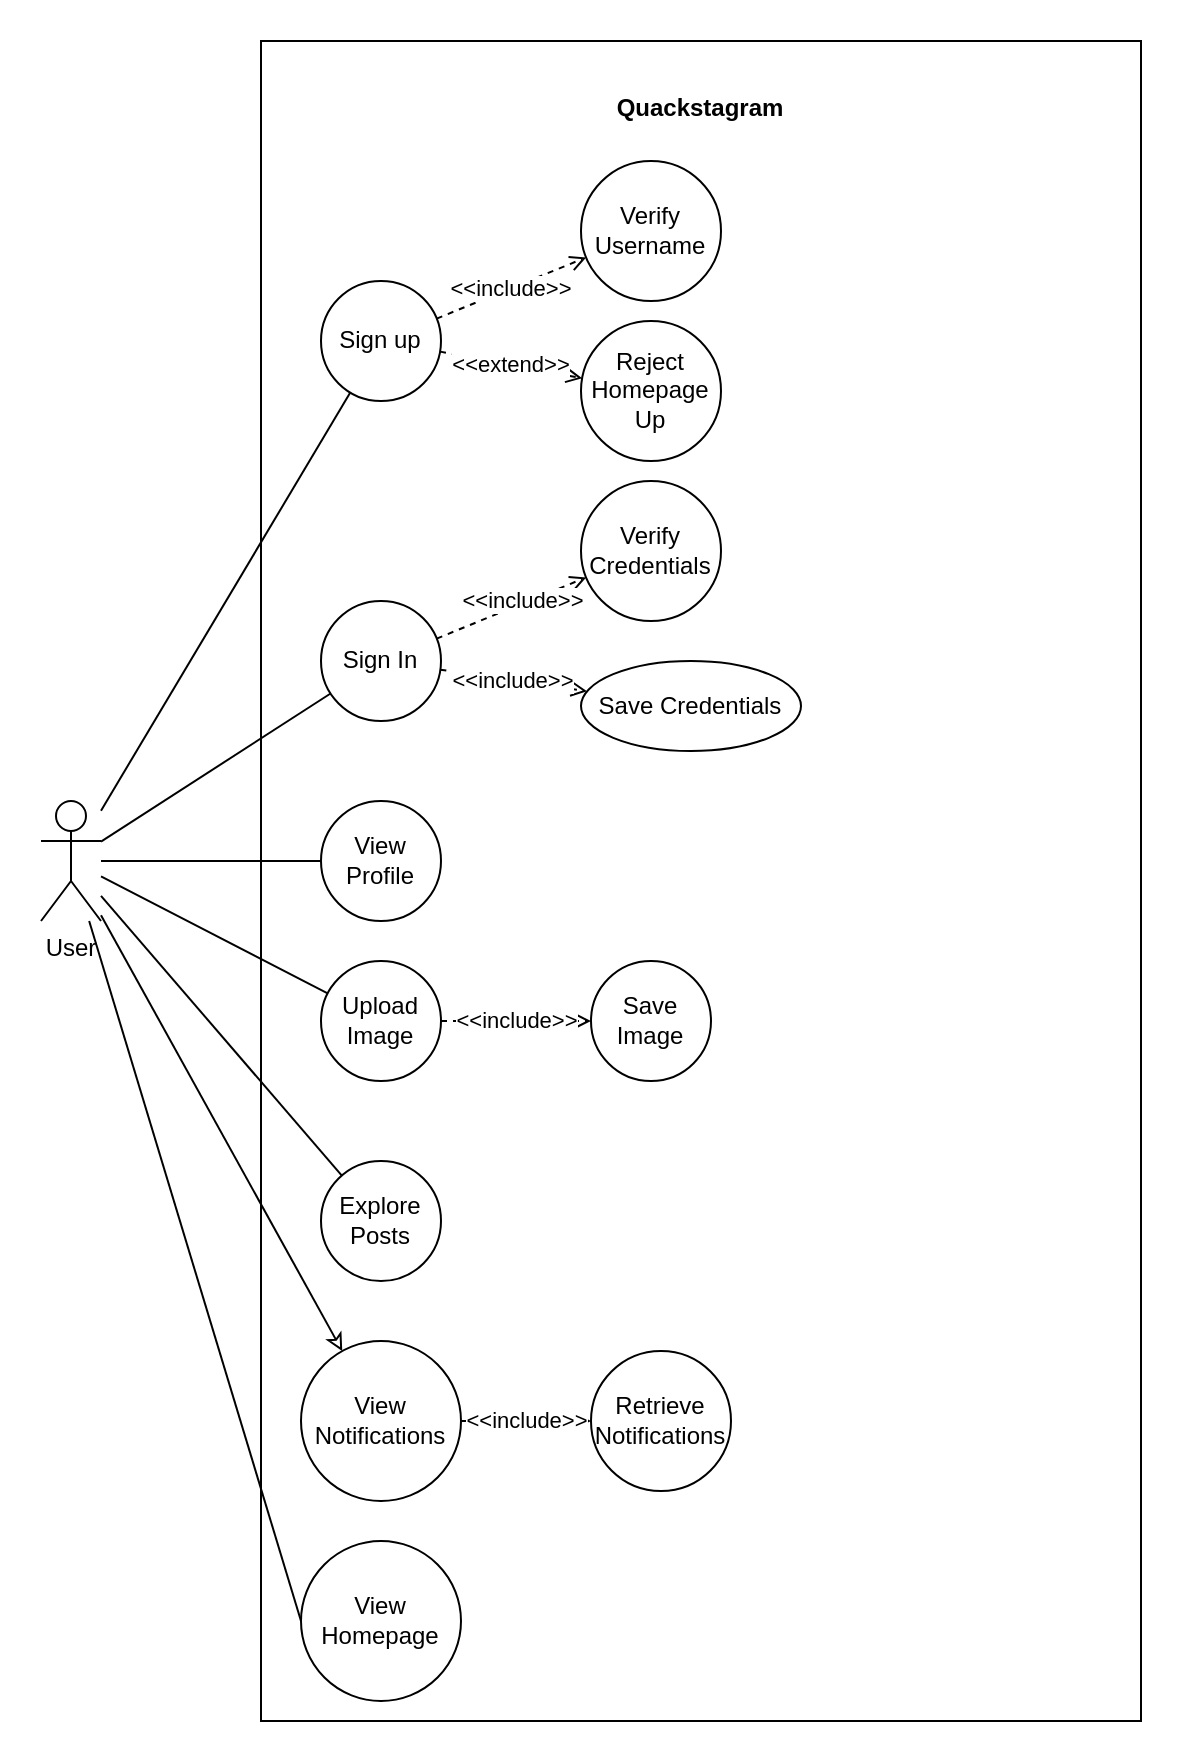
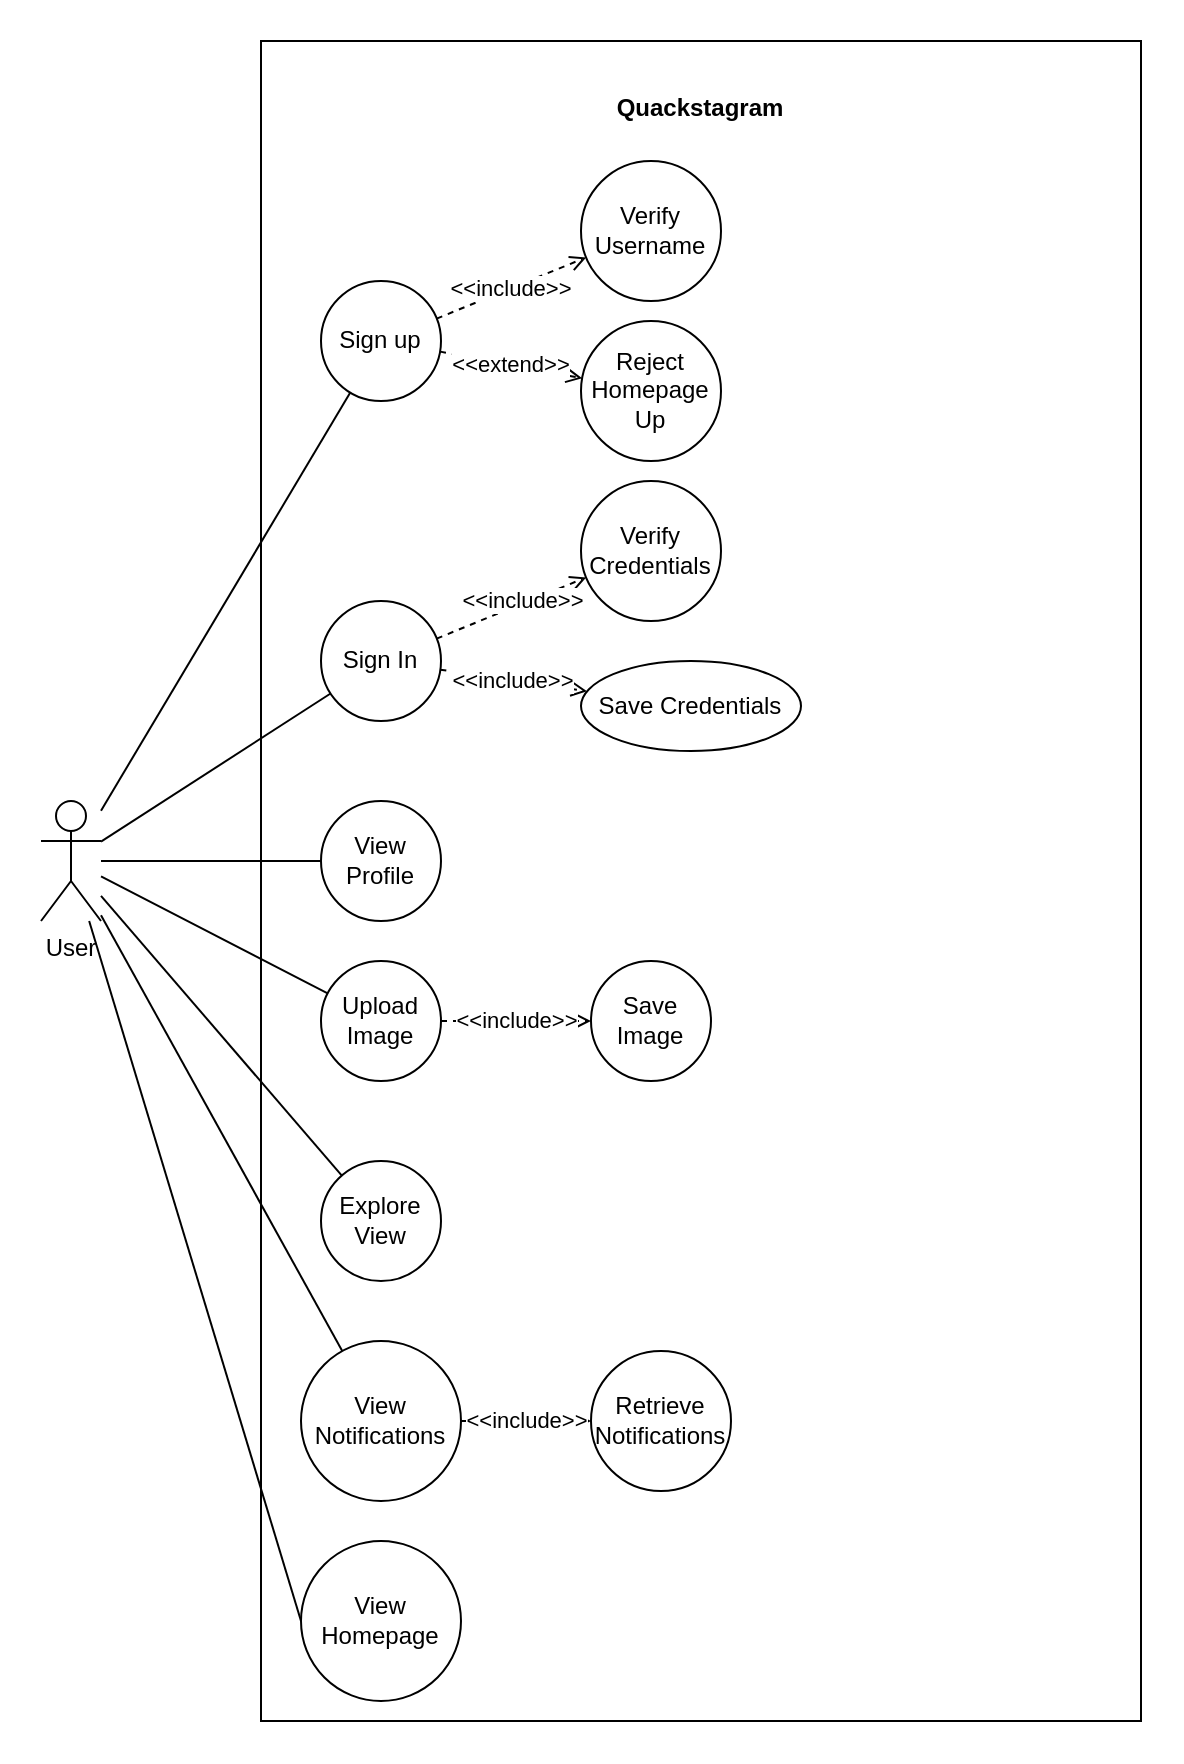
  <mxCell id="0" />
  <mxCell id="1" parent="0" />
  <mxCell id="2" value="&lt;p style=&quot;line-height: 100%;&quot;&gt;&lt;br&gt;&lt;/p&gt;" style="html=1;align=center;" parent="1" vertex="1"><mxGeometry x="130" y="20" width="440" height="840" as="geometry" /></mxCell>
  <mxCell id="3" value="Quackstagram" style="text;align=center;fontStyle=1;verticalAlign=middle;spacingLeft=3;spacingRight=3;strokeColor=none;rotatable=0;points=[[0,0.5],[1,0.5]];portConstraint=eastwest;" parent="1" vertex="1"><mxGeometry x="310" y="40" width="80" height="26" as="geometry" /></mxCell>
  <mxCell id="4" style="edgeStyle=none;rounded=0;orthogonalLoop=1;jettySize=auto;html=1;endArrow=none;endFill=0;" parent="1" source="11" target="14" edge="1"><mxGeometry relative="1" as="geometry" /></mxCell>
  <mxCell id="5" style="edgeStyle=none;rounded=0;orthogonalLoop=1;jettySize=auto;html=1;endArrow=none;endFill=0;" parent="1" source="11" target="18" edge="1"><mxGeometry relative="1" as="geometry" /></mxCell>
  <mxCell id="6" style="edgeStyle=none;rounded=0;orthogonalLoop=1;jettySize=auto;html=1;endArrow=none;endFill=0;" parent="1" source="11" target="22" edge="1"><mxGeometry relative="1" as="geometry" /></mxCell>
  <mxCell id="7" style="edgeStyle=none;rounded=0;orthogonalLoop=1;jettySize=auto;html=1;endArrow=none;endFill=0;" parent="1" source="11" target="24" edge="1"><mxGeometry relative="1" as="geometry" /></mxCell>
  <mxCell id="8" style="edgeStyle=none;rounded=0;orthogonalLoop=1;jettySize=auto;html=1;endArrow=none;endFill=0;" parent="1" source="11" target="25" edge="1"><mxGeometry relative="1" as="geometry" /></mxCell>
- <mxCell id="9" style="edgeStyle=none;rounded=0;orthogonalLoop=1;jettySize=auto;html=1;endArrow=classic;endFill=0;" parent="1" source="11" target="27" edge="1"><mxGeometry relative="1" as="geometry" /></mxCell>
+ <mxCell id="9" style="edgeStyle=none;rounded=0;orthogonalLoop=1;jettySize=auto;html=1;endArrow=none;endFill=0;" parent="1" source="11" target="27" edge="1"><mxGeometry relative="1" as="geometry" /></mxCell>
  <mxCell id="10" style="rounded=0;orthogonalLoop=1;jettySize=auto;html=1;entryX=0;entryY=0.5;entryDx=0;entryDy=0;endArrow=none;endFill=0;" parent="1" source="11" target="30" edge="1"><mxGeometry relative="1" as="geometry" /></mxCell>
  <mxCell id="11" value="User" style="shape=umlActor;verticalLabelPosition=bottom;verticalAlign=top;html=1;" parent="1" vertex="1"><mxGeometry x="20" y="400" width="30" height="60" as="geometry" /></mxCell>
  <mxCell id="12" value="&amp;lt;&amp;lt;include&amp;gt;&amp;gt;" style="rounded=0;orthogonalLoop=1;jettySize=auto;html=1;dashed=1;endArrow=open;endFill=0;" parent="1" source="14" target="19" edge="1"><mxGeometry relative="1" as="geometry" /></mxCell>
  <mxCell id="13" value="&amp;lt;&amp;lt;extend&amp;gt;&amp;gt;" style="edgeStyle=none;rounded=0;orthogonalLoop=1;jettySize=auto;html=1;dashed=1;endArrow=open;endFill=0;" parent="1" source="14" target="29" edge="1"><mxGeometry relative="1" as="geometry" /></mxCell>
  <mxCell id="14" value="Sign up" style="ellipse;whiteSpace=wrap;html=1;" parent="1" vertex="1"><mxGeometry x="160" y="140" width="60" height="60" as="geometry" /></mxCell>
  <mxCell id="15" style="rounded=0;orthogonalLoop=1;jettySize=auto;html=1;dashed=1;endArrow=open;endFill=0;" parent="1" source="18" target="20" edge="1"><mxGeometry relative="1" as="geometry" /></mxCell>
  <mxCell id="16" value="&amp;lt;&amp;lt;include&amp;gt;&amp;gt;" style="edgeLabel;html=1;align=center;verticalAlign=middle;resizable=0;points=[];" parent="15" vertex="1" connectable="0"><mxGeometry x="0.174" y="2" relative="1" as="geometry"><mxPoint as="offset" /></mxGeometry></mxCell>
  <mxCell id="17" value="&amp;lt;&amp;lt;include&amp;gt;&amp;gt;" style="rounded=0;orthogonalLoop=1;jettySize=auto;html=1;dashed=1;endArrow=open;endFill=0;" parent="1" source="18" target="21" edge="1"><mxGeometry relative="1" as="geometry" /></mxCell>
  <mxCell id="18" value="Sign In" style="ellipse;whiteSpace=wrap;html=1;" parent="1" vertex="1"><mxGeometry x="160" y="300" width="60" height="60" as="geometry" /></mxCell>
  <mxCell id="19" value="Verify Username" style="ellipse;whiteSpace=wrap;html=1;" parent="1" vertex="1"><mxGeometry x="290" y="80" width="70" height="70" as="geometry" /></mxCell>
  <mxCell id="20" value="Verify Credentials" style="ellipse;whiteSpace=wrap;html=1;" parent="1" vertex="1"><mxGeometry x="290" y="240" width="70" height="70" as="geometry" /></mxCell>
  <mxCell id="21" value="Save Credentials" style="ellipse;whiteSpace=wrap;html=1;" parent="1" vertex="1"><mxGeometry x="290" y="330" width="110" height="45" as="geometry" /></mxCell>
  <mxCell id="22" value="View Profile" style="ellipse;whiteSpace=wrap;html=1;" parent="1" vertex="1"><mxGeometry x="160" y="400" width="60" height="60" as="geometry" /></mxCell>
  <mxCell id="23" value="&amp;lt;&amp;lt;include&amp;gt;&amp;gt;" style="edgeStyle=none;rounded=0;orthogonalLoop=1;jettySize=auto;html=1;endArrow=open;endFill=0;dashed=1;" parent="1" source="24" target="28" edge="1"><mxGeometry relative="1" as="geometry" /></mxCell>
  <mxCell id="24" value="Upload Image" style="ellipse;whiteSpace=wrap;html=1;" parent="1" vertex="1"><mxGeometry x="160" y="480" width="60" height="60" as="geometry" /></mxCell>
- <mxCell id="25" value="Explore Posts" style="ellipse;whiteSpace=wrap;html=1;" parent="1" vertex="1"><mxGeometry x="160" y="580" width="60" height="60" as="geometry" /></mxCell>
+ <mxCell id="25" value="Explore View" style="ellipse;whiteSpace=wrap;html=1;" parent="1" vertex="1"><mxGeometry x="160" y="580" width="60" height="60" as="geometry" /></mxCell>
  <mxCell id="26" value="&amp;lt;&amp;lt;include&amp;gt;&amp;gt;" style="rounded=0;orthogonalLoop=1;jettySize=auto;html=1;endArrow=open;endFill=0;dashed=1;" edge="1" parent="1" source="27" target="31"><mxGeometry relative="1" as="geometry" /></mxCell>
  <mxCell id="27" value="View Notifications" style="ellipse;whiteSpace=wrap;html=1;" parent="1" vertex="1"><mxGeometry x="150" y="670" width="80" height="80" as="geometry" /></mxCell>
  <mxCell id="28" value="Save Image" style="ellipse;whiteSpace=wrap;html=1;" parent="1" vertex="1"><mxGeometry x="295" y="480" width="60" height="60" as="geometry" /></mxCell>
  <mxCell id="29" value="Reject Homepage Up" style="ellipse;whiteSpace=wrap;html=1;" parent="1" vertex="1"><mxGeometry x="290" y="160" width="70" height="70" as="geometry" /></mxCell>
  <mxCell id="30" value="View Homepage" style="ellipse;whiteSpace=wrap;html=1;" parent="1" vertex="1"><mxGeometry x="150" y="770" width="80" height="80" as="geometry" /></mxCell>
  <mxCell id="31" value="Retrieve Notifications" style="ellipse;whiteSpace=wrap;html=1;" vertex="1" parent="1"><mxGeometry x="295" y="675" width="70" height="70" as="geometry" /></mxCell>
